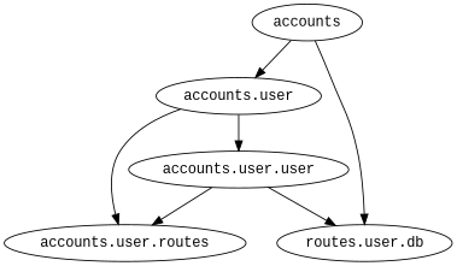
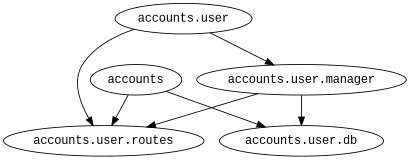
  digraph {
    fontname="Liberation Mono"
    rankdir=TB
    node [fontname="Liberation Mono"]
    edge [fontname="Liberation Mono"]
    n1 [label=accounts]
    n2 [label="accounts.user"]
-   n3 [label="routes.user.db"]
+   n3 [label="accounts.user.db"]
    n4 [label="accounts.user.routes"]
-   n5 [label="accounts.user.user"]
-   n1 -> n2
+   n5 [label="accounts.user.manager"]
+   n1 -> n4
    n1 -> n3
    n2 -> n4
    n2 -> n5
    n5 -> n3
    n5 -> n4
  }
